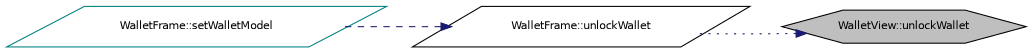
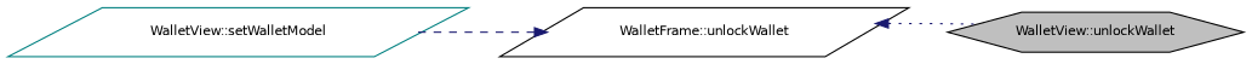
  digraph {
    rankdir=RL
    node [color=black fillcolor=white fontname=Helvetica fontsize=10 shape=parallelogram style=filled]
    edge [color=midnightblue dir=back fontname=Helvetica fontsize=10 labelfontname=Helvetica labelfontsize=10]
    n1 [fillcolor=grey75 fontcolor=black height=0.2 label="WalletView::unlockWallet" shape=hexagon width=0.4]
    n2 [height=0.2 label="WalletFrame::unlockWallet" width=0.4]
-   n3 [color=teal height=0.2 label="WalletFrame::setWalletModel" width=0.4]
-   n1 -> n2 [style=dotted]
+   n3 [color=teal height=0.2 label="WalletView::setWalletModel" width=0.4]
+   n2 -> n1 [style=dotted]
    n2 -> n3 [style=dashed]
  }
